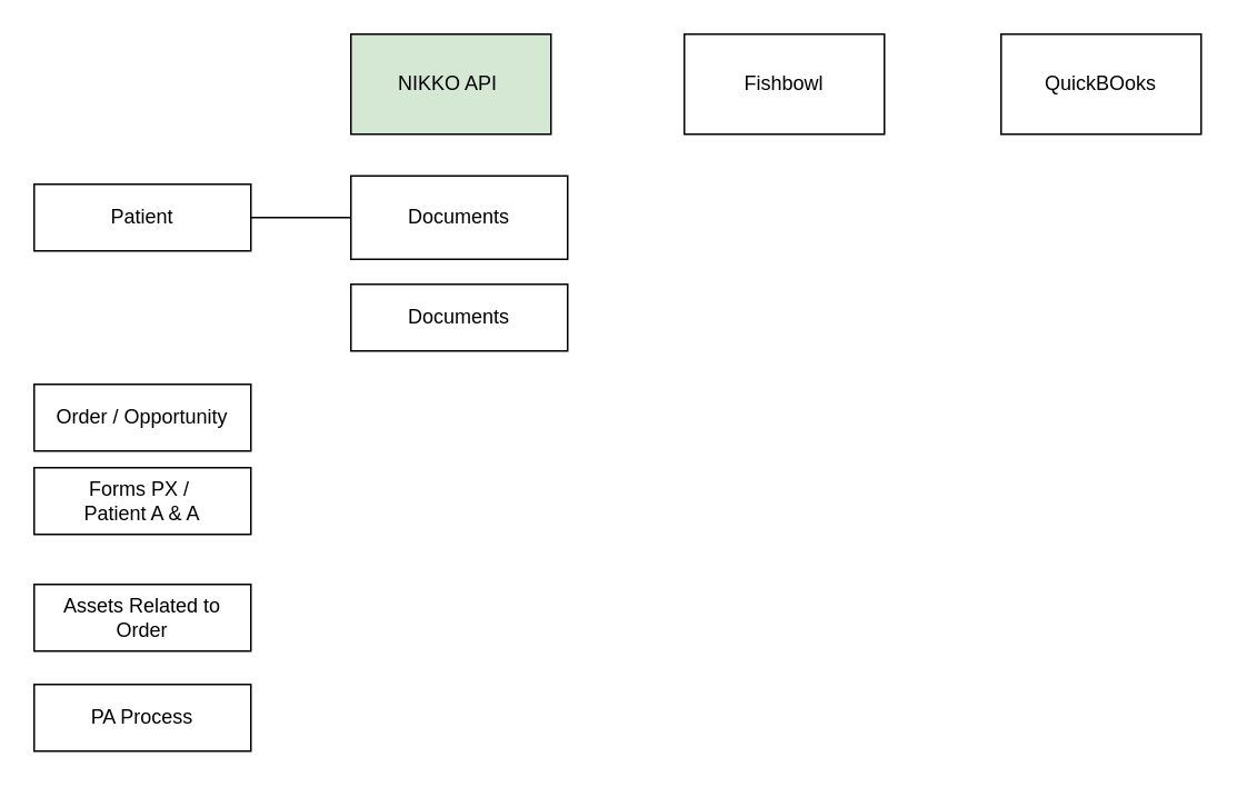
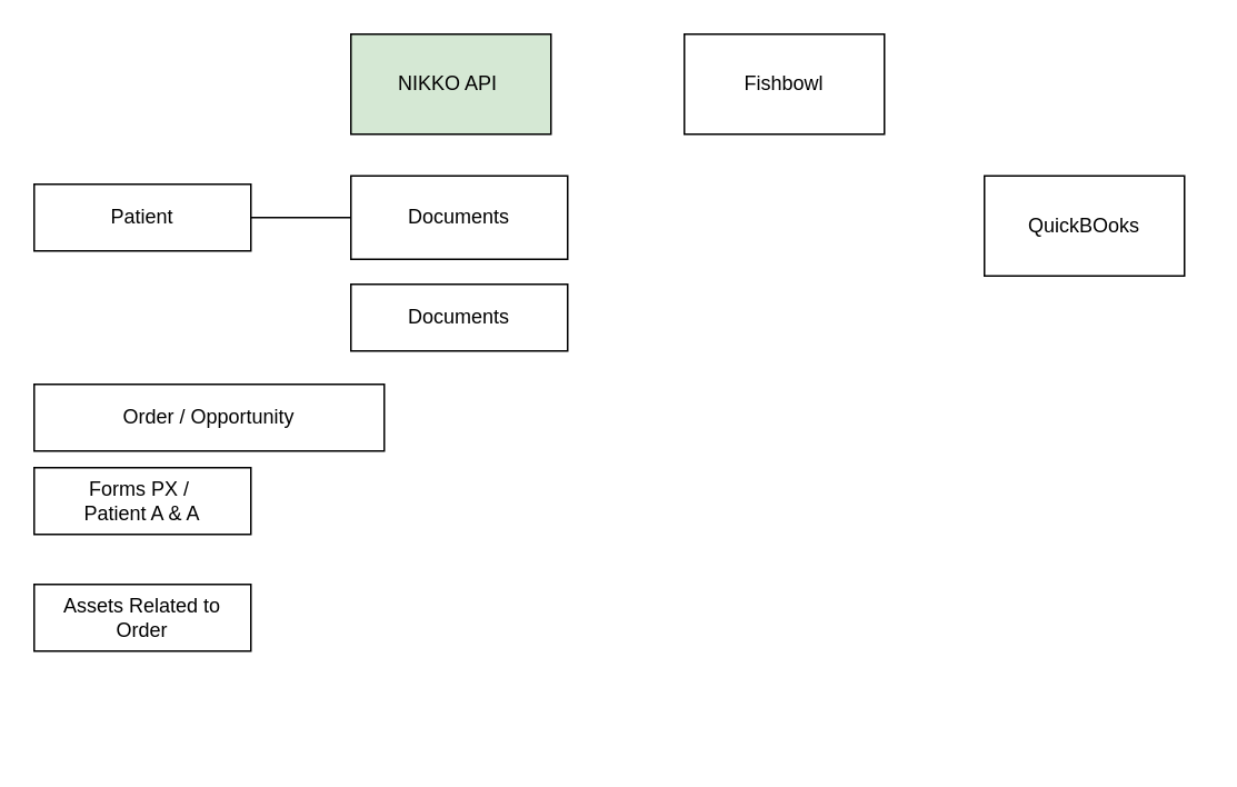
  <mxCell id="0" />
  <mxCell id="1" parent="0" />
  <mxCell id="2" value="NIKKO API&amp;nbsp;" style="rounded=0;whiteSpace=wrap;html=1;fillColor=#d5e8d4;" vertex="1" parent="1"><mxGeometry x="210" y="20" width="120" height="60" as="geometry" /></mxCell>
  <mxCell id="3" value="Fishbowl" style="rounded=0;whiteSpace=wrap;html=1;" vertex="1" parent="1"><mxGeometry x="410" y="20" width="120" height="60" as="geometry" /></mxCell>
- <mxCell id="4" value="QuickBOoks" style="rounded=0;whiteSpace=wrap;html=1;" vertex="1" parent="1"><mxGeometry x="600" y="20" width="120" height="60" as="geometry" /></mxCell>
+ <mxCell id="4" value="QuickBOoks" style="rounded=0;whiteSpace=wrap;html=1;" vertex="1" parent="1"><mxGeometry x="590" y="105" width="120" height="60" as="geometry" /></mxCell>
  <mxCell id="5" value="Patient" style="rounded=0;whiteSpace=wrap;html=1;" vertex="1" parent="1"><mxGeometry x="20" y="110" width="130" height="40" as="geometry" /></mxCell>
- <mxCell id="6" value="Order / Opportunity" style="rounded=0;whiteSpace=wrap;html=1;" vertex="1" parent="1"><mxGeometry x="20" y="230" width="130" height="40" as="geometry" /></mxCell>
+ <mxCell id="6" value="Order / Opportunity" style="rounded=0;whiteSpace=wrap;html=1;" vertex="1" parent="1"><mxGeometry x="20" y="230" width="210" height="40" as="geometry" /></mxCell>
  <mxCell id="7" value="Forms PX /&amp;nbsp;&lt;div&gt;Patient A &amp;amp; A&lt;/div&gt;" style="rounded=0;whiteSpace=wrap;html=1;" vertex="1" parent="1"><mxGeometry x="20" y="280" width="130" height="40" as="geometry" /></mxCell>
  <mxCell id="8" value="Assets Related to Order" style="rounded=0;whiteSpace=wrap;html=1;" vertex="1" parent="1"><mxGeometry x="20" y="350" width="130" height="40" as="geometry" /></mxCell>
  <mxCell id="9" value="" style="endArrow=classic;html=1;rounded=0;exitX=1;exitY=0.5;exitDx=0;exitDy=0;" edge="1" parent="1" source="5"><mxGeometry width="50" height="50" relative="1" as="geometry"><mxPoint x="350" y="250" as="sourcePoint" /><mxPoint x="240" y="130" as="targetPoint" /></mxGeometry></mxCell>
  <mxCell id="10" value="Documents" style="rounded=0;whiteSpace=wrap;html=1;" vertex="1" parent="1"><mxGeometry x="210" y="105" width="130" height="50" as="geometry" /></mxCell>
  <mxCell id="11" value="Documents" style="rounded=0;whiteSpace=wrap;html=1;" vertex="1" parent="1"><mxGeometry x="210" y="170" width="130" height="40" as="geometry" /></mxCell>
- <mxCell id="12" value="PA Process" style="rounded=0;whiteSpace=wrap;html=1;" vertex="1" parent="1"><mxGeometry x="20" y="410" width="130" height="40" as="geometry" /></mxCell>
